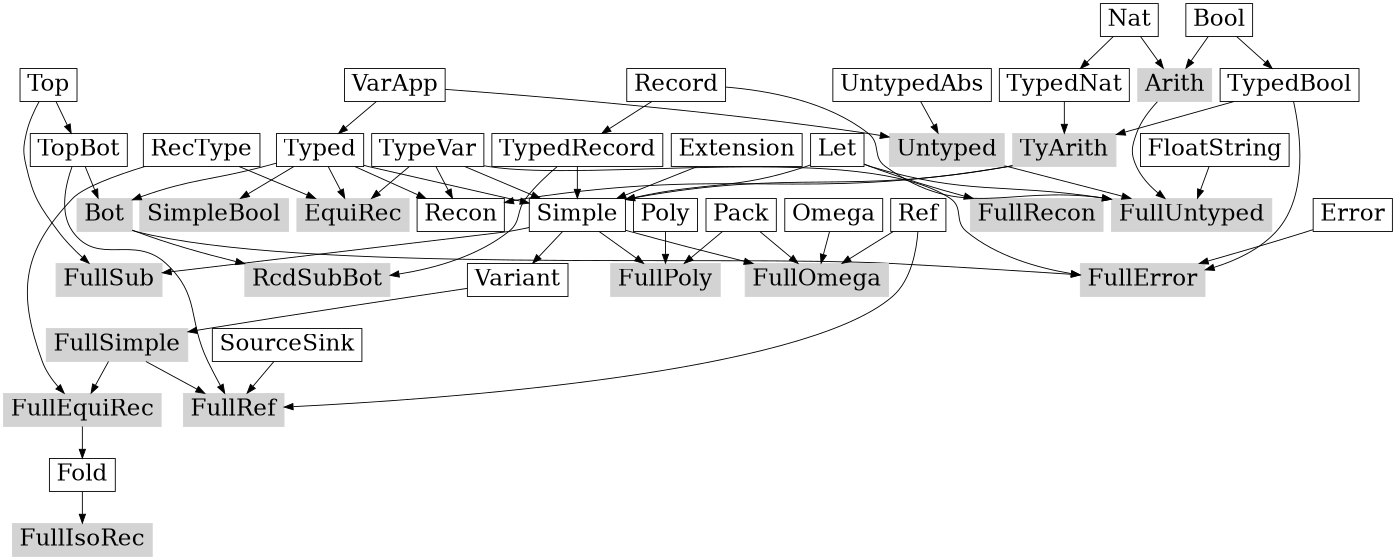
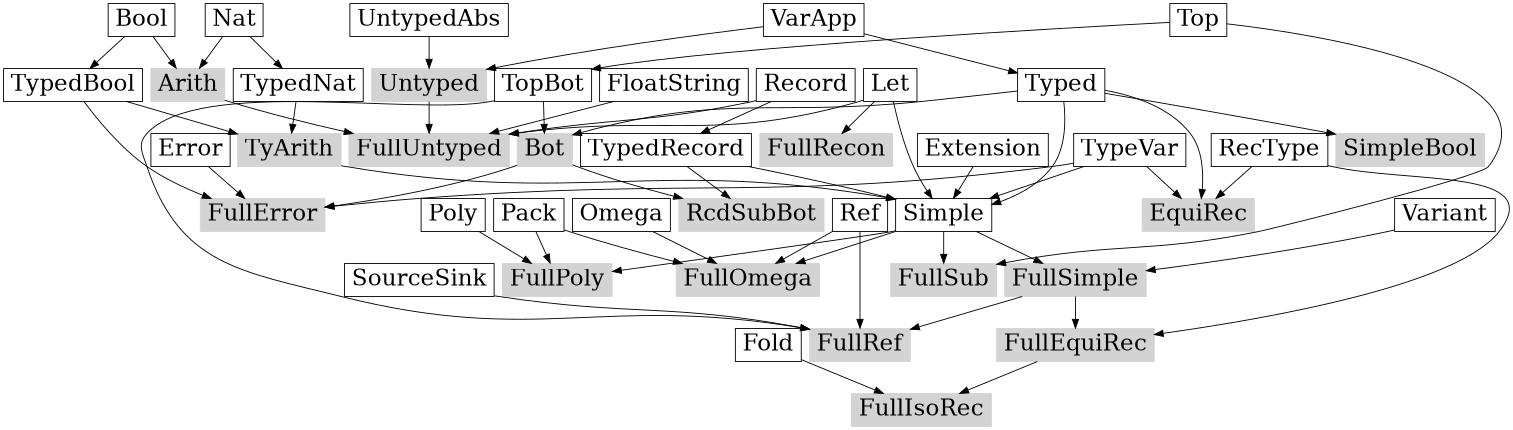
  digraph {
    nodesep=0.12
    node [fontsize=26 shape=box]
    Arith [color=lightgray style=filled]
    Untyped [color=lightgray style=filled]
    FullUntyped [color=lightgray style=filled]
    TyArith [color=lightgray style=filled]
    SimpleBool [color=lightgray style=filled]
    FullSimple [color=lightgray style=filled]
    Bot [color=lightgray style=filled]
    FullRef [color=lightgray style=filled]
    FullError [color=lightgray style=filled]
    RcdSubBot [color=lightgray style=filled]
    FullSub [color=lightgray style=filled]
    FullEquiRec [color=lightgray style=filled]
    FullIsoRec [color=lightgray style=filled]
    EquiRec [color=lightgray style=filled]
    FullRecon [color=lightgray style=filled]
    FullPoly [color=lightgray style=filled]
    FullOmega [color=lightgray style=filled]
    Simple
-   Recon
    Bool
    TypedBool
    Nat
    TypedNat
    VarApp
    Typed
    UntypedAbs
    Record
    TypedRecord
    FloatString
    Let
    Extension
    TypeVar
    Variant
    Top
    TopBot
    Ref
    SourceSink
    Error
    RecType
    Fold
    Pack
    Poly
    Omega
    subgraph sub_1 {
      Arith
      Untyped
      FullUntyped
      TyArith
      SimpleBool
      FullSimple
      Bot
      FullRef
      FullError
      RcdSubBot
      FullSub
      FullEquiRec
      FullIsoRec
      EquiRec
      FullRecon
      FullPoly
      FullOmega
    }
    Arith -> FullUntyped
    Untyped -> FullUntyped
    TyArith -> Simple
-   TyArith -> Recon
    FullSimple -> FullRef
    FullSimple -> FullEquiRec
    Bot -> FullError
    Bot -> RcdSubBot
-   FullEquiRec -> Fold
-   Simple -> Variant
+   FullEquiRec -> FullIsoRec
+   Simple -> FullSimple
    Simple -> FullSub
    Simple -> FullPoly
    Simple -> FullOmega
    Bool -> Arith
    Bool -> TypedBool
    TypedBool -> TyArith
    TypedBool -> FullError
    Nat -> Arith
    Nat -> TypedNat
    TypedNat -> TyArith
    VarApp -> Untyped
    VarApp -> Typed
    Typed -> SimpleBool
    Typed -> Bot
    Typed -> EquiRec
    Typed -> Simple
-   Typed -> Recon
    UntypedAbs -> Untyped
    Record -> FullUntyped
    Record -> TypedRecord
    TypedRecord -> RcdSubBot
    TypedRecord -> Simple
    FloatString -> FullUntyped
    Let -> FullUntyped
    Let -> FullRecon
    Let -> Simple
    Extension -> Simple
    TypeVar -> FullError
    TypeVar -> EquiRec
    TypeVar -> Simple
-   TypeVar -> Recon
    Variant -> FullSimple
    Top -> FullSub
    Top -> TopBot
    TopBot -> Bot
    TopBot -> FullRef
    Ref -> FullRef
    Ref -> FullOmega
    SourceSink -> FullRef
    Error -> FullError
    RecType -> FullEquiRec
    RecType -> EquiRec
    Fold -> FullIsoRec
    Pack -> FullPoly
    Pack -> FullOmega
    Poly -> FullPoly
    Omega -> FullOmega
  }
